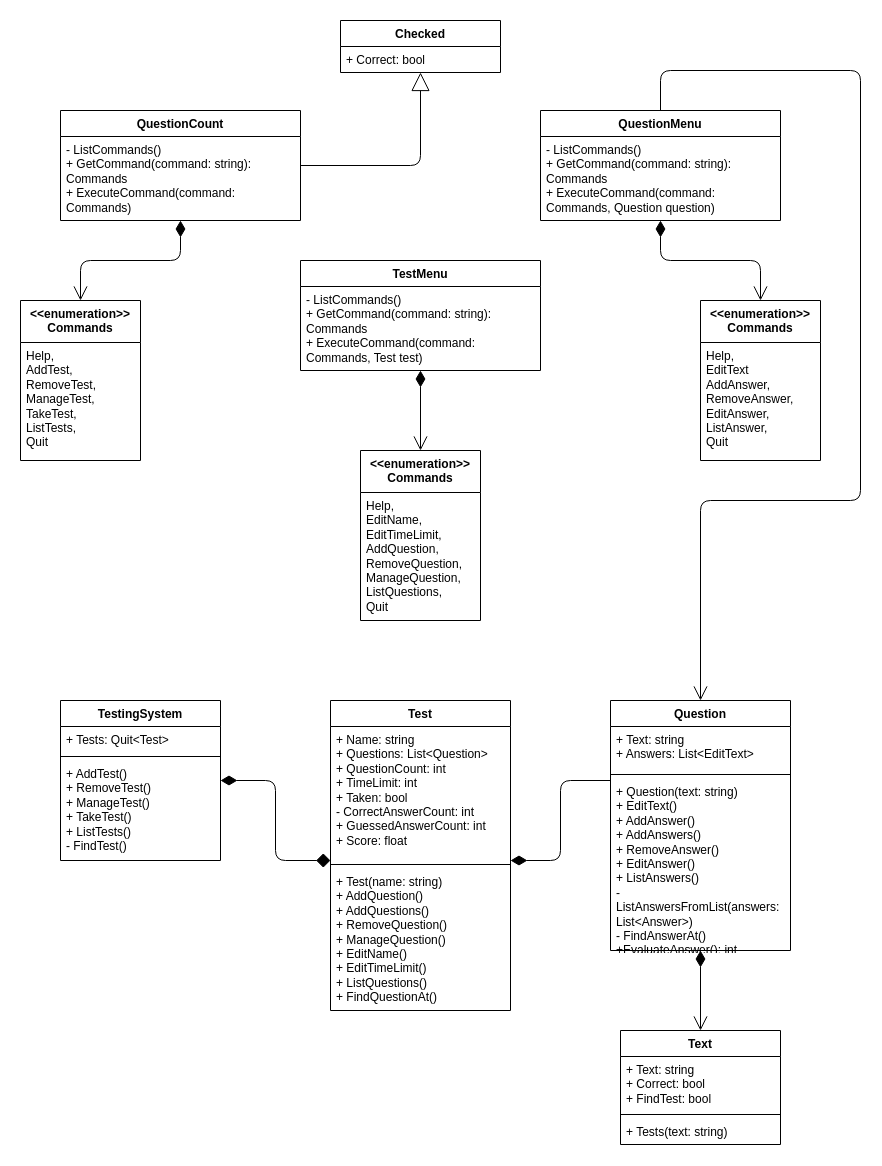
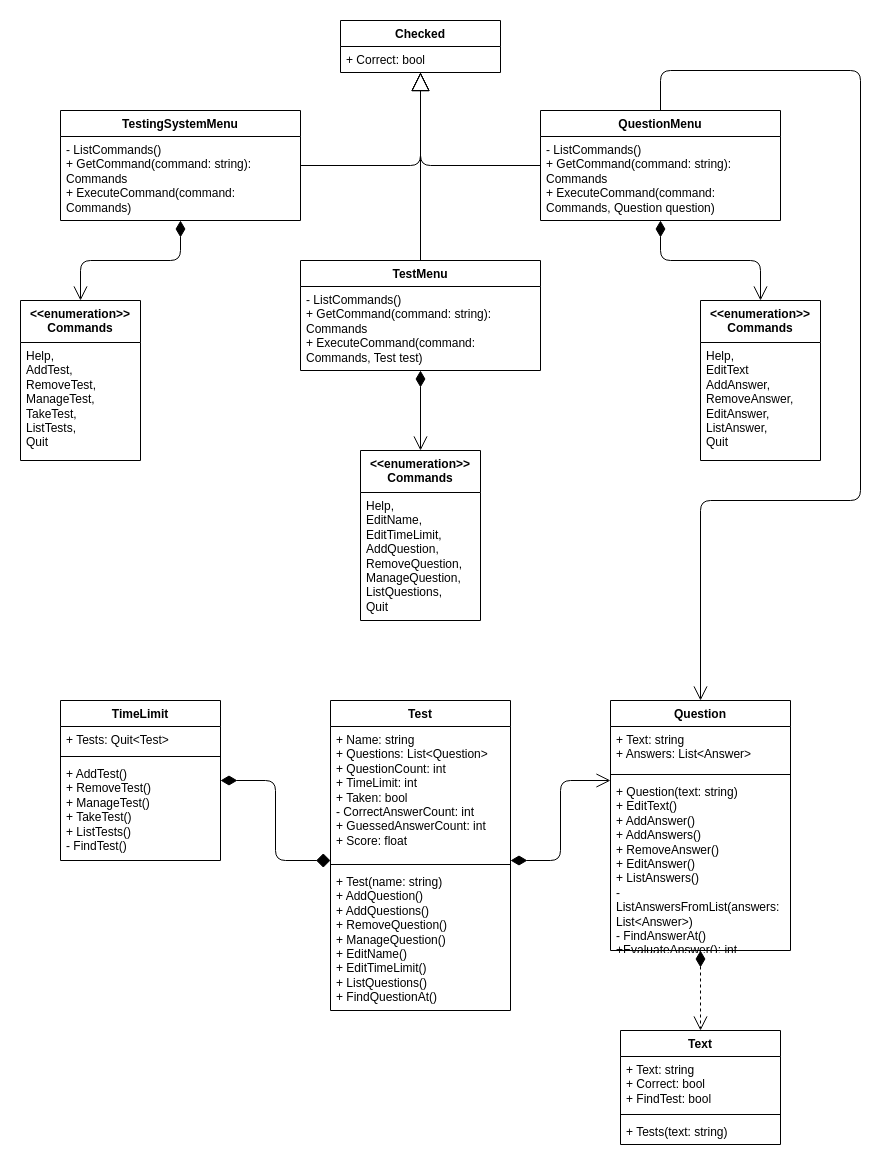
  <mxCell id="0" />
  <mxCell id="1" parent="0" />
  <mxCell id="2" value="Checked" style="swimlane;fontStyle=1;align=center;verticalAlign=top;childLayout=stackLayout;horizontal=1;startSize=26;horizontalStack=0;resizeParent=1;resizeParentMax=0;resizeLast=0;collapsible=1;marginBottom=0;whiteSpace=wrap;html=1;" vertex="1" parent="1"><mxGeometry x="340" y="20" width="160" height="52" as="geometry" /></mxCell>
  <mxCell id="3" value="+ Correct: bool" style="text;strokeColor=none;fillColor=none;align=left;verticalAlign=top;spacingLeft=4;spacingRight=4;overflow=hidden;rotatable=0;points=[[0,0.5],[1,0.5]];portConstraint=eastwest;whiteSpace=wrap;html=1;" vertex="1" parent="2"><mxGeometry y="26" width="160" height="26" as="geometry" /></mxCell>
  <mxCell id="4" value="TestMenu" style="swimlane;fontStyle=1;align=center;verticalAlign=top;childLayout=stackLayout;horizontal=1;startSize=26;horizontalStack=0;resizeParent=1;resizeParentMax=0;resizeLast=0;collapsible=1;marginBottom=0;whiteSpace=wrap;html=1;" vertex="1" parent="1"><mxGeometry x="300" y="260" width="240" height="110" as="geometry" /></mxCell>
  <mxCell id="5" value="&lt;div&gt;- ListCommands()&lt;/div&gt;&lt;div&gt;+ GetCommand(command: string): Commands&lt;/div&gt;&lt;div&gt;+ ExecuteCommand(command: Commands, Test test)&lt;br&gt;&lt;/div&gt;" style="text;strokeColor=none;fillColor=none;align=left;verticalAlign=top;spacingLeft=4;spacingRight=4;overflow=hidden;rotatable=0;points=[[0,0.5],[1,0.5]];portConstraint=eastwest;whiteSpace=wrap;html=1;" vertex="1" parent="4"><mxGeometry y="26" width="240" height="84" as="geometry" /></mxCell>
- <mxCell id="6" value="QuestionCount" style="swimlane;fontStyle=1;align=center;verticalAlign=top;childLayout=stackLayout;horizontal=1;startSize=26;horizontalStack=0;resizeParent=1;resizeParentMax=0;resizeLast=0;collapsible=1;marginBottom=0;whiteSpace=wrap;html=1;" vertex="1" parent="1"><mxGeometry x="60" y="110" width="240" height="110" as="geometry" /></mxCell>
+ <mxCell id="6" value="TestingSystemMenu" style="swimlane;fontStyle=1;align=center;verticalAlign=top;childLayout=stackLayout;horizontal=1;startSize=26;horizontalStack=0;resizeParent=1;resizeParentMax=0;resizeLast=0;collapsible=1;marginBottom=0;whiteSpace=wrap;html=1;" vertex="1" parent="1"><mxGeometry x="60" y="110" width="240" height="110" as="geometry" /></mxCell>
  <mxCell id="7" value="&lt;div&gt;- ListCommands()&lt;/div&gt;&lt;div&gt;+ GetCommand(command: string): Commands&lt;/div&gt;&lt;div&gt;+ ExecuteCommand(command: Commands)&lt;br&gt;&lt;/div&gt;" style="text;strokeColor=none;fillColor=none;align=left;verticalAlign=top;spacingLeft=4;spacingRight=4;overflow=hidden;rotatable=0;points=[[0,0.5],[1,0.5]];portConstraint=eastwest;whiteSpace=wrap;html=1;" vertex="1" parent="6"><mxGeometry y="26" width="240" height="84" as="geometry" /></mxCell>
  <mxCell id="8" value="QuestionMenu" style="swimlane;fontStyle=1;align=center;verticalAlign=top;childLayout=stackLayout;horizontal=1;startSize=26;horizontalStack=0;resizeParent=1;resizeParentMax=0;resizeLast=0;collapsible=1;marginBottom=0;whiteSpace=wrap;html=1;" vertex="1" parent="1"><mxGeometry x="540" y="110" width="240" height="110" as="geometry" /></mxCell>
  <mxCell id="9" value="&lt;div&gt;- ListCommands()&lt;/div&gt;&lt;div&gt;+ GetCommand(command: string): Commands&lt;/div&gt;&lt;div&gt;+ ExecuteCommand(command: Commands, Question question)&lt;br&gt;&lt;/div&gt;" style="text;strokeColor=none;fillColor=none;align=left;verticalAlign=top;spacingLeft=4;spacingRight=4;overflow=hidden;rotatable=0;points=[[0,0.5],[1,0.5]];portConstraint=eastwest;whiteSpace=wrap;html=1;" vertex="1" parent="8"><mxGeometry y="26" width="240" height="84" as="geometry" /></mxCell>
+ <mxCell id="10" value="" style="endArrow=block;endSize=16;endFill=0;html=1;rounded=1;edgeStyle=orthogonalEdgeStyle;" edge="1" parent="1" source="4" target="2"><mxGeometry width="160" relative="1" as="geometry"><mxPoint x="360" y="170" as="sourcePoint" /><mxPoint x="520" y="170" as="targetPoint" /></mxGeometry></mxCell>
+ <mxCell id="11" value="" style="endArrow=block;endSize=16;endFill=0;html=1;rounded=1;edgeStyle=orthogonalEdgeStyle;" edge="1" parent="1" source="8" target="2"><mxGeometry width="160" relative="1" as="geometry"><mxPoint x="348" y="150" as="sourcePoint" /><mxPoint x="407" y="82" as="targetPoint" /></mxGeometry></mxCell>
  <mxCell id="12" value="" style="endArrow=block;endSize=16;endFill=0;html=1;rounded=1;edgeStyle=orthogonalEdgeStyle;" edge="1" parent="1" source="6" target="2"><mxGeometry width="160" relative="1" as="geometry"><mxPoint x="358" y="160" as="sourcePoint" /><mxPoint x="417" y="92" as="targetPoint" /></mxGeometry></mxCell>
  <mxCell id="13" value="&lt;div&gt;&amp;lt;&amp;lt;enumeration&amp;gt;&amp;gt;&lt;br&gt;&lt;/div&gt;&lt;div&gt;Commands&lt;/div&gt;" style="swimlane;fontStyle=1;align=center;verticalAlign=top;childLayout=stackLayout;horizontal=1;startSize=42;horizontalStack=0;resizeParent=1;resizeParentMax=0;resizeLast=0;collapsible=1;marginBottom=0;whiteSpace=wrap;html=1;" vertex="1" parent="1"><mxGeometry x="20" y="300" width="120" height="160" as="geometry" /></mxCell>
  <mxCell id="14" value="&lt;div&gt;Help,&amp;nbsp;&amp;nbsp;&amp;nbsp;&amp;nbsp;&amp;nbsp;&amp;nbsp;&amp;nbsp;&amp;nbsp; AddTest,&amp;nbsp;&amp;nbsp;&amp;nbsp;&amp;nbsp;&amp;nbsp;&amp;nbsp;&amp;nbsp;&amp;nbsp; RemoveTest,&amp;nbsp;&amp;nbsp;&amp;nbsp;&amp;nbsp;&amp;nbsp;&amp;nbsp;&amp;nbsp;&amp;nbsp; ManageTest,&amp;nbsp;&amp;nbsp;&amp;nbsp;&amp;nbsp;&amp;nbsp;&amp;nbsp;&amp;nbsp;&amp;nbsp; TakeTest,&amp;nbsp;&amp;nbsp;&amp;nbsp;&amp;nbsp;&amp;nbsp;&amp;nbsp;&amp;nbsp;&amp;nbsp; ListTests,&lt;/div&gt;&lt;div&gt;Quit&lt;/div&gt;" style="text;strokeColor=none;fillColor=none;align=left;verticalAlign=top;spacingLeft=4;spacingRight=4;overflow=hidden;rotatable=0;points=[[0,0.5],[1,0.5]];portConstraint=eastwest;whiteSpace=wrap;html=1;" vertex="1" parent="13"><mxGeometry y="42" width="120" height="118" as="geometry" /></mxCell>
  <mxCell id="15" value="" style="endArrow=open;html=1;endSize=12;startArrow=diamondThin;startSize=14;startFill=1;edgeStyle=orthogonalEdgeStyle;align=left;verticalAlign=bottom;rounded=1;curved=0;" edge="1" parent="1" source="6" target="13"><mxGeometry x="-1" y="3" relative="1" as="geometry"><mxPoint x="390" y="230" as="sourcePoint" /><mxPoint x="550" y="230" as="targetPoint" /></mxGeometry></mxCell>
  <mxCell id="16" value="&lt;div&gt;&amp;lt;&amp;lt;enumeration&amp;gt;&amp;gt;&lt;br&gt;&lt;/div&gt;&lt;div&gt;Commands&lt;/div&gt;" style="swimlane;fontStyle=1;align=center;verticalAlign=top;childLayout=stackLayout;horizontal=1;startSize=42;horizontalStack=0;resizeParent=1;resizeParentMax=0;resizeLast=0;collapsible=1;marginBottom=0;whiteSpace=wrap;html=1;" vertex="1" parent="1"><mxGeometry x="700" y="300" width="120" height="160" as="geometry" /></mxCell>
  <mxCell id="17" value="&lt;div&gt;Help,&lt;/div&gt;&lt;div&gt;EditText&lt;br&gt;&lt;/div&gt;&lt;div&gt;AddAnswer,&lt;/div&gt;&lt;div&gt;RemoveAnswer,&lt;/div&gt;&lt;div&gt;EditAnswer,&lt;/div&gt;&lt;div&gt;ListAnswer,&lt;/div&gt;&lt;div&gt;Quit&lt;br&gt;&lt;/div&gt;&lt;div&gt;&lt;br&gt;&lt;/div&gt;" style="text;strokeColor=none;fillColor=none;align=left;verticalAlign=top;spacingLeft=4;spacingRight=4;overflow=hidden;rotatable=0;points=[[0,0.5],[1,0.5]];portConstraint=eastwest;whiteSpace=wrap;html=1;" vertex="1" parent="16"><mxGeometry y="42" width="120" height="118" as="geometry" /></mxCell>
  <mxCell id="18" value="&lt;div&gt;&amp;lt;&amp;lt;enumeration&amp;gt;&amp;gt;&lt;br&gt;&lt;/div&gt;&lt;div&gt;Commands&lt;/div&gt;" style="swimlane;fontStyle=1;align=center;verticalAlign=top;childLayout=stackLayout;horizontal=1;startSize=42;horizontalStack=0;resizeParent=1;resizeParentMax=0;resizeLast=0;collapsible=1;marginBottom=0;whiteSpace=wrap;html=1;" vertex="1" parent="1"><mxGeometry x="360" y="450" width="120" height="170" as="geometry" /></mxCell>
  <mxCell id="19" value="Help,&amp;nbsp;&amp;nbsp;&amp;nbsp;&amp;nbsp;&amp;nbsp;&amp;nbsp;&amp;nbsp;&amp;nbsp; EditName,&amp;nbsp;&amp;nbsp;&amp;nbsp;&amp;nbsp;&amp;nbsp;&amp;nbsp;&amp;nbsp;&amp;nbsp; EditTimeLimit,&amp;nbsp;&amp;nbsp;&amp;nbsp;&amp;nbsp;&amp;nbsp;&amp;nbsp;&amp;nbsp;&amp;nbsp; AddQuestion,&amp;nbsp;&amp;nbsp;&amp;nbsp;&amp;nbsp;&amp;nbsp;&amp;nbsp;&amp;nbsp;&amp;nbsp; RemoveQuestion,&amp;nbsp;&amp;nbsp;&amp;nbsp;&amp;nbsp;&amp;nbsp;&amp;nbsp;&amp;nbsp;&amp;nbsp; ManageQuestion,&amp;nbsp;&amp;nbsp;&amp;nbsp;&amp;nbsp;&amp;nbsp;&amp;nbsp;&amp;nbsp;&amp;nbsp; ListQuestions,&amp;nbsp;&amp;nbsp;&amp;nbsp;&amp;nbsp;&amp;nbsp;&amp;nbsp;&amp;nbsp;&amp;nbsp; Quit" style="text;strokeColor=none;fillColor=none;align=left;verticalAlign=top;spacingLeft=4;spacingRight=4;overflow=hidden;rotatable=0;points=[[0,0.5],[1,0.5]];portConstraint=eastwest;whiteSpace=wrap;html=1;" vertex="1" parent="18"><mxGeometry y="42" width="120" height="128" as="geometry" /></mxCell>
  <mxCell id="20" value="" style="endArrow=open;html=1;endSize=12;startArrow=diamondThin;startSize=14;startFill=1;edgeStyle=orthogonalEdgeStyle;align=left;verticalAlign=bottom;rounded=1;curved=0;" edge="1" parent="1" source="4" target="18"><mxGeometry x="-1" y="3" relative="1" as="geometry"><mxPoint x="1030" y="206" as="sourcePoint" /><mxPoint x="1140" y="280" as="targetPoint" /></mxGeometry></mxCell>
  <mxCell id="21" value="" style="endArrow=open;html=1;endSize=12;startArrow=diamondThin;startSize=14;startFill=1;edgeStyle=orthogonalEdgeStyle;align=left;verticalAlign=bottom;rounded=1;curved=0;" edge="1" parent="1" source="8" target="16"><mxGeometry x="-1" y="3" relative="1" as="geometry"><mxPoint x="484" y="227" as="sourcePoint" /><mxPoint x="374" y="296" as="targetPoint" /></mxGeometry></mxCell>
- <mxCell id="22" value="TestingSystem" style="swimlane;fontStyle=1;align=center;verticalAlign=top;childLayout=stackLayout;horizontal=1;startSize=26;horizontalStack=0;resizeParent=1;resizeParentMax=0;resizeLast=0;collapsible=1;marginBottom=0;whiteSpace=wrap;html=1;" vertex="1" parent="1"><mxGeometry x="60" y="700" width="160" height="160" as="geometry" /></mxCell>
+ <mxCell id="22" value="TimeLimit" style="swimlane;fontStyle=1;align=center;verticalAlign=top;childLayout=stackLayout;horizontal=1;startSize=26;horizontalStack=0;resizeParent=1;resizeParentMax=0;resizeLast=0;collapsible=1;marginBottom=0;whiteSpace=wrap;html=1;" vertex="1" parent="1"><mxGeometry x="60" y="700" width="160" height="160" as="geometry" /></mxCell>
  <mxCell id="23" value="+ Tests: Quit&amp;lt;Test&amp;gt;" style="text;strokeColor=none;fillColor=none;align=left;verticalAlign=top;spacingLeft=4;spacingRight=4;overflow=hidden;rotatable=0;points=[[0,0.5],[1,0.5]];portConstraint=eastwest;whiteSpace=wrap;html=1;" vertex="1" parent="22"><mxGeometry y="26" width="160" height="26" as="geometry" /></mxCell>
  <mxCell id="24" value="" style="line;strokeWidth=1;fillColor=none;align=left;verticalAlign=middle;spacingTop=-1;spacingLeft=3;spacingRight=3;rotatable=0;labelPosition=right;points=[];portConstraint=eastwest;strokeColor=inherit;" vertex="1" parent="22"><mxGeometry y="52" width="160" height="8" as="geometry" /></mxCell>
  <mxCell id="25" value="&lt;div&gt;+ AddTest()&lt;/div&gt;&lt;div&gt;+ RemoveTest()&lt;/div&gt;&lt;div&gt;+ ManageTest()&lt;/div&gt;&lt;div&gt;+ TakeTest()&lt;/div&gt;&lt;div&gt;+ ListTests()&lt;/div&gt;&lt;div&gt;- FindTest()&lt;br&gt;&lt;/div&gt;" style="text;strokeColor=none;fillColor=none;align=left;verticalAlign=top;spacingLeft=4;spacingRight=4;overflow=hidden;rotatable=0;points=[[0,0.5],[1,0.5]];portConstraint=eastwest;whiteSpace=wrap;html=1;" vertex="1" parent="22"><mxGeometry y="60" width="160" height="100" as="geometry" /></mxCell>
  <mxCell id="26" value="Test" style="swimlane;fontStyle=1;align=center;verticalAlign=top;childLayout=stackLayout;horizontal=1;startSize=26;horizontalStack=0;resizeParent=1;resizeParentMax=0;resizeLast=0;collapsible=1;marginBottom=0;whiteSpace=wrap;html=1;" vertex="1" parent="1"><mxGeometry x="330" y="700" width="180" height="310" as="geometry" /></mxCell>
  <mxCell id="27" value="&lt;div&gt;+ Name: string&lt;/div&gt;&lt;div&gt;+ Questions: List&amp;lt;Question&amp;gt;&lt;/div&gt;&lt;div&gt;+ QuestionCount: int&lt;/div&gt;&lt;div&gt;+ TimeLimit: int&lt;/div&gt;&lt;div&gt;+ Taken: bool&lt;/div&gt;&lt;div&gt;- CorrectAnswerCount: int&lt;/div&gt;&lt;div&gt;+ GuessedAnswerCount: int&lt;/div&gt;&lt;div&gt;+ Score: float&lt;br&gt;&lt;/div&gt;&lt;div&gt;&lt;br&gt;&lt;/div&gt;" style="text;strokeColor=none;fillColor=none;align=left;verticalAlign=top;spacingLeft=4;spacingRight=4;overflow=hidden;rotatable=0;points=[[0,0.5],[1,0.5]];portConstraint=eastwest;whiteSpace=wrap;html=1;" vertex="1" parent="26"><mxGeometry y="26" width="180" height="134" as="geometry" /></mxCell>
  <mxCell id="28" value="" style="line;strokeWidth=1;fillColor=none;align=left;verticalAlign=middle;spacingTop=-1;spacingLeft=3;spacingRight=3;rotatable=0;labelPosition=right;points=[];portConstraint=eastwest;strokeColor=inherit;" vertex="1" parent="26"><mxGeometry y="160" width="180" height="8" as="geometry" /></mxCell>
  <mxCell id="29" value="&lt;div&gt;+ Test(name: string)&lt;/div&gt;&lt;div&gt;+ AddQuestion()&lt;/div&gt;&lt;div&gt;+ AddQuestions()&lt;/div&gt;&lt;div&gt;+ RemoveQuestion()&lt;/div&gt;&lt;div&gt;+ ManageQuestion()&lt;/div&gt;&lt;div&gt;+ EditName()&lt;/div&gt;&lt;div&gt;+ EditTimeLimit()&lt;/div&gt;&lt;div&gt;+ ListQuestions()&lt;/div&gt;&lt;div&gt;+ FindQuestionAt()&lt;br&gt;&lt;/div&gt;" style="text;strokeColor=none;fillColor=none;align=left;verticalAlign=top;spacingLeft=4;spacingRight=4;overflow=hidden;rotatable=0;points=[[0,0.5],[1,0.5]];portConstraint=eastwest;whiteSpace=wrap;html=1;" vertex="1" parent="26"><mxGeometry y="168" width="180" height="142" as="geometry" /></mxCell>
  <mxCell id="30" value="" style="endArrow=diamond;html=1;endSize=12;startArrow=diamondThin;startSize=14;startFill=1;edgeStyle=orthogonalEdgeStyle;align=left;verticalAlign=bottom;rounded=1;curved=0;" edge="1" parent="1" source="22" target="26"><mxGeometry x="-1" y="3" relative="1" as="geometry"><mxPoint x="490" y="396" as="sourcePoint" /><mxPoint x="490" y="470" as="targetPoint" /><Array as="points"><mxPoint x="275" y="780" /><mxPoint x="275" y="860" /></Array></mxGeometry></mxCell>
  <mxCell id="31" value="Question" style="swimlane;fontStyle=1;align=center;verticalAlign=top;childLayout=stackLayout;horizontal=1;startSize=26;horizontalStack=0;resizeParent=1;resizeParentMax=0;resizeLast=0;collapsible=1;marginBottom=0;whiteSpace=wrap;html=1;" vertex="1" parent="1"><mxGeometry x="610" y="700" width="180" height="250" as="geometry" /></mxCell>
- <mxCell id="32" value="&lt;div&gt;+ Text: string&lt;/div&gt;&lt;div&gt;+ Answers: List&amp;lt;EditText&amp;gt;&lt;/div&gt;&lt;div&gt;&lt;br&gt;&lt;/div&gt;" style="text;strokeColor=none;fillColor=none;align=left;verticalAlign=top;spacingLeft=4;spacingRight=4;overflow=hidden;rotatable=0;points=[[0,0.5],[1,0.5]];portConstraint=eastwest;whiteSpace=wrap;html=1;" vertex="1" parent="31"><mxGeometry y="26" width="180" height="44" as="geometry" /></mxCell>
+ <mxCell id="32" value="&lt;div&gt;+ Text: string&lt;/div&gt;&lt;div&gt;+ Answers: List&amp;lt;Answer&amp;gt;&lt;/div&gt;&lt;div&gt;&lt;br&gt;&lt;/div&gt;" style="text;strokeColor=none;fillColor=none;align=left;verticalAlign=top;spacingLeft=4;spacingRight=4;overflow=hidden;rotatable=0;points=[[0,0.5],[1,0.5]];portConstraint=eastwest;whiteSpace=wrap;html=1;" vertex="1" parent="31"><mxGeometry y="26" width="180" height="44" as="geometry" /></mxCell>
  <mxCell id="33" value="" style="line;strokeWidth=1;fillColor=none;align=left;verticalAlign=middle;spacingTop=-1;spacingLeft=3;spacingRight=3;rotatable=0;labelPosition=right;points=[];portConstraint=eastwest;strokeColor=inherit;" vertex="1" parent="31"><mxGeometry y="70" width="180" height="8" as="geometry" /></mxCell>
  <mxCell id="34" value="&lt;div&gt;+ Question(text: string)&lt;br&gt;&lt;/div&gt;&lt;div&gt;+ EditText()&lt;/div&gt;&lt;div&gt;&lt;div&gt;+ AddAnswer()&lt;/div&gt;&lt;div&gt;&lt;div&gt;&lt;div&gt;+ AddAnswers()&lt;/div&gt;&lt;/div&gt;&lt;/div&gt;&lt;/div&gt;&lt;div&gt;+ RemoveAnswer()&lt;/div&gt;&lt;div&gt;+ EditAnswer()&lt;/div&gt;&lt;div&gt;+ ListAnswers()&lt;/div&gt;&lt;div&gt;&lt;div&gt;- ListAnswersFromList(answers: List&amp;lt;Answer&amp;gt;)&lt;/div&gt;&lt;/div&gt;&lt;div&gt;- FindAnswerAt()&lt;/div&gt;&lt;div&gt;+EvaluateAnswer(): int&lt;br&gt;&lt;/div&gt;" style="text;strokeColor=none;fillColor=none;align=left;verticalAlign=top;spacingLeft=4;spacingRight=4;overflow=hidden;rotatable=0;points=[[0,0.5],[1,0.5]];portConstraint=eastwest;whiteSpace=wrap;html=1;" vertex="1" parent="31"><mxGeometry y="78" width="180" height="172" as="geometry" /></mxCell>
- <mxCell id="35" value="" style="endArrow=none;html=1;endSize=12;startArrow=diamondThin;startSize=14;startFill=1;edgeStyle=orthogonalEdgeStyle;align=left;verticalAlign=bottom;rounded=1;curved=0;" edge="1" parent="1" source="26" target="31"><mxGeometry x="-1" y="3" relative="1" as="geometry"><mxPoint x="750" y="676" as="sourcePoint" /><mxPoint x="750" y="750" as="targetPoint" /><Array as="points"><mxPoint x="560" y="860" /><mxPoint x="560" y="780" /></Array></mxGeometry></mxCell>
+ <mxCell id="35" value="" style="endArrow=open;html=1;endSize=12;startArrow=diamondThin;startSize=14;startFill=1;edgeStyle=orthogonalEdgeStyle;align=left;verticalAlign=bottom;rounded=1;curved=0;" edge="1" parent="1" source="26" target="31"><mxGeometry x="-1" y="3" relative="1" as="geometry"><mxPoint x="750" y="676" as="sourcePoint" /><mxPoint x="750" y="750" as="targetPoint" /><Array as="points"><mxPoint x="560" y="860" /><mxPoint x="560" y="780" /></Array></mxGeometry></mxCell>
  <mxCell id="36" value="Text" style="swimlane;fontStyle=1;align=center;verticalAlign=top;childLayout=stackLayout;horizontal=1;startSize=26;horizontalStack=0;resizeParent=1;resizeParentMax=0;resizeLast=0;collapsible=1;marginBottom=0;whiteSpace=wrap;html=1;" vertex="1" parent="1"><mxGeometry x="620" y="1030" width="160" height="114" as="geometry" /></mxCell>
  <mxCell id="37" value="&lt;div&gt;+ Text: string&lt;/div&gt;&lt;div&gt;+ Correct: bool&lt;/div&gt;&lt;div&gt;+ FindTest: bool&lt;br&gt;&lt;/div&gt;" style="text;strokeColor=none;fillColor=none;align=left;verticalAlign=top;spacingLeft=4;spacingRight=4;overflow=hidden;rotatable=0;points=[[0,0.5],[1,0.5]];portConstraint=eastwest;whiteSpace=wrap;html=1;" vertex="1" parent="36"><mxGeometry y="26" width="160" height="54" as="geometry" /></mxCell>
  <mxCell id="38" value="" style="line;strokeWidth=1;fillColor=none;align=left;verticalAlign=middle;spacingTop=-1;spacingLeft=3;spacingRight=3;rotatable=0;labelPosition=right;points=[];portConstraint=eastwest;strokeColor=inherit;" vertex="1" parent="36"><mxGeometry y="80" width="160" height="8" as="geometry" /></mxCell>
  <mxCell id="39" value="+ Tests(text: string)" style="text;strokeColor=none;fillColor=none;align=left;verticalAlign=top;spacingLeft=4;spacingRight=4;overflow=hidden;rotatable=0;points=[[0,0.5],[1,0.5]];portConstraint=eastwest;whiteSpace=wrap;html=1;" vertex="1" parent="36"><mxGeometry y="88" width="160" height="26" as="geometry" /></mxCell>
- <mxCell id="40" value="" style="endArrow=open;html=1;endSize=12;startArrow=diamondThin;startSize=14;startFill=1;edgeStyle=orthogonalEdgeStyle;align=left;verticalAlign=bottom;rounded=1;curved=0;" edge="1" parent="1" source="31" target="36"><mxGeometry x="-1" y="3" relative="1" as="geometry"><mxPoint x="750" y="836" as="sourcePoint" /><mxPoint x="750" y="910" as="targetPoint" /></mxGeometry></mxCell>
+ <mxCell id="40" value="" style="endArrow=open;html=1;endSize=12;startArrow=diamondThin;startSize=14;startFill=1;edgeStyle=orthogonalEdgeStyle;align=left;verticalAlign=bottom;rounded=1;curved=0;dashed=1;" edge="1" parent="1" source="31" target="36"><mxGeometry x="-1" y="3" relative="1" as="geometry"><mxPoint x="750" y="836" as="sourcePoint" /><mxPoint x="750" y="910" as="targetPoint" /></mxGeometry></mxCell>
  <mxCell id="41" value="" style="endArrow=open;endSize=12;dashed=0;html=1;rounded=1;edgeStyle=orthogonalEdgeStyle;curved=0;" edge="1" parent="1" source="8" target="31"><mxGeometry width="160" relative="1" as="geometry"><mxPoint x="230" y="120" as="sourcePoint" /><mxPoint x="150" y="670" as="targetPoint" /><Array as="points"><mxPoint x="660" y="70" /><mxPoint x="860" y="70" /><mxPoint x="860" y="500" /><mxPoint x="700" y="500" /></Array></mxGeometry></mxCell>
